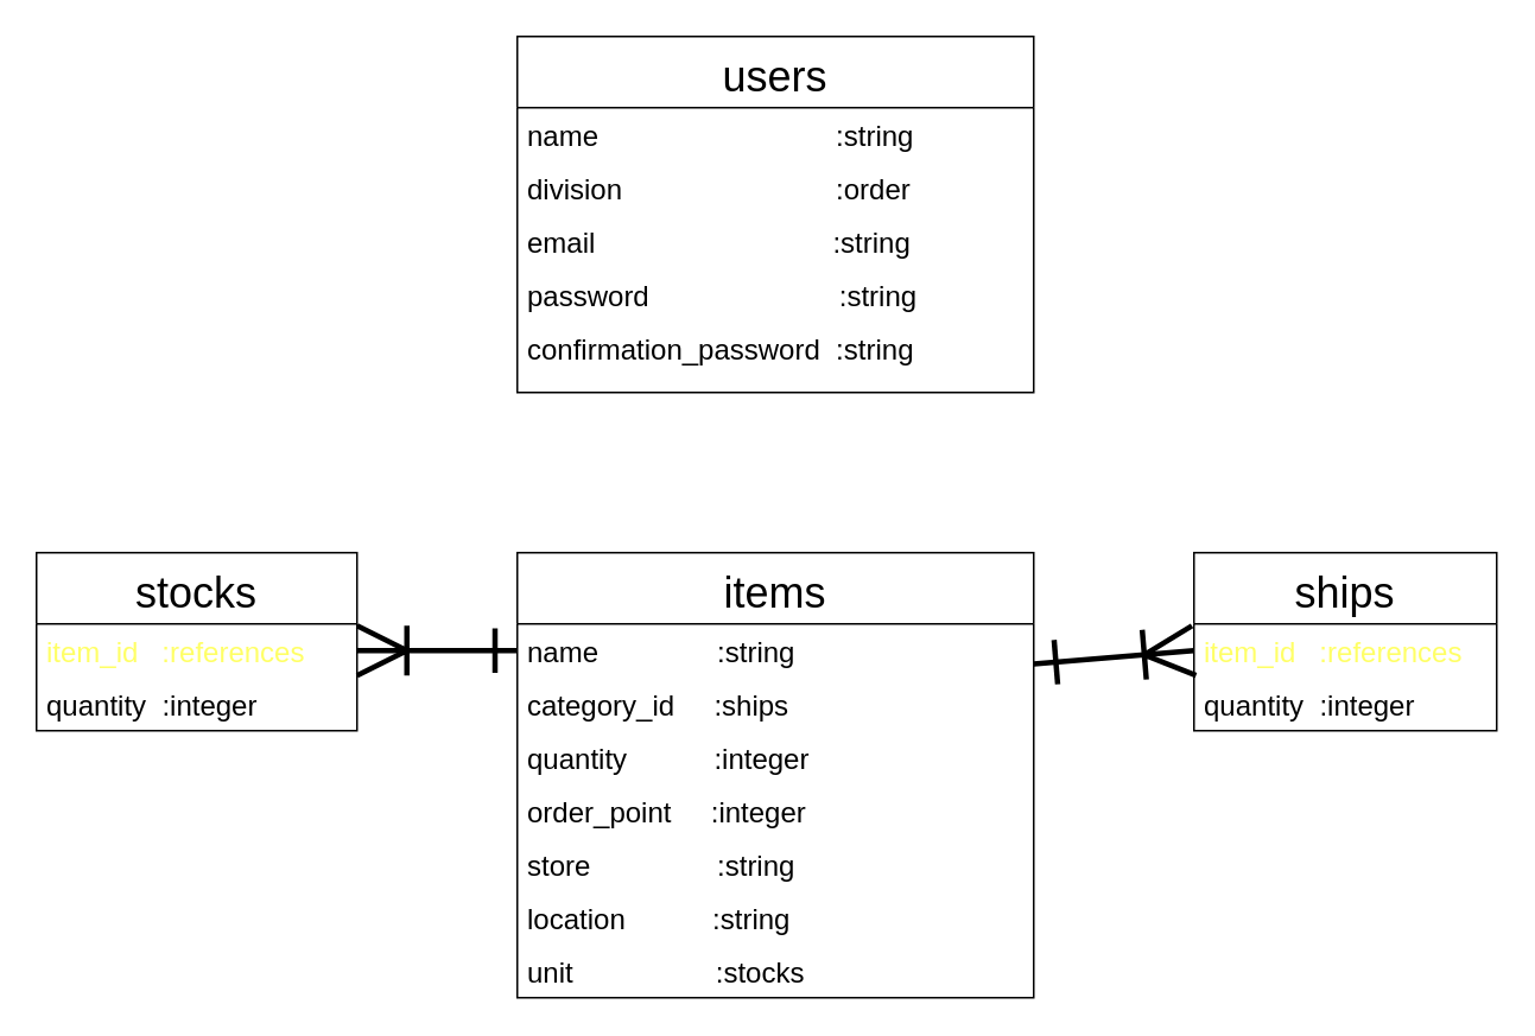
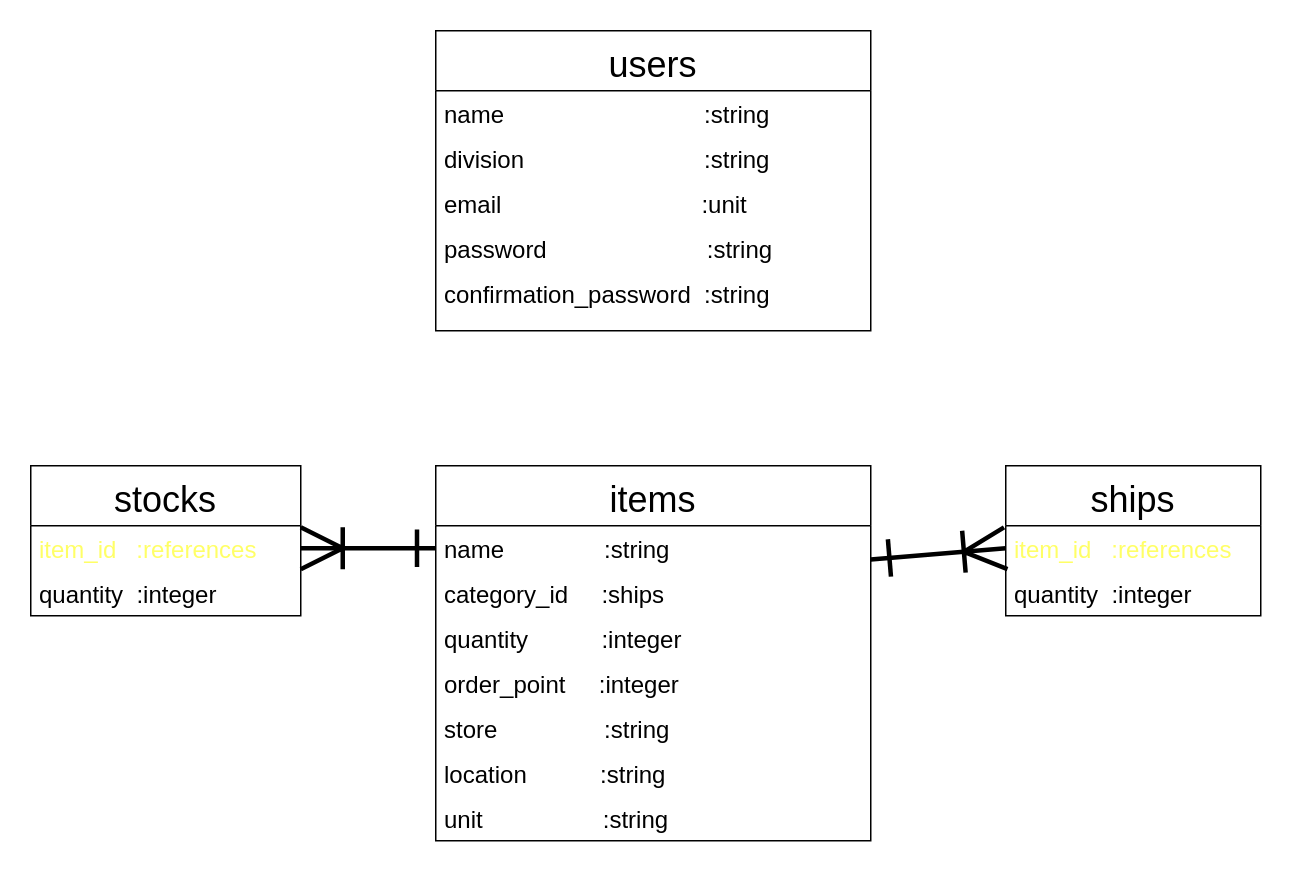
  <mxCell id="0" />
  <mxCell id="1" parent="0" />
  <mxCell id="2" value="items" style="swimlane;fontStyle=0;childLayout=stackLayout;horizontal=1;startSize=40;horizontalStack=0;resizeParent=1;resizeParentMax=0;resizeLast=0;collapsible=1;marginBottom=0;align=center;fontSize=24;" parent="1" vertex="1"><mxGeometry x="290" y="310" width="290" height="250" as="geometry" /></mxCell>
  <mxCell id="3" value="name               :string" style="text;strokeColor=none;fillColor=none;spacingLeft=4;spacingRight=4;overflow=hidden;rotatable=0;points=[[0,0.5],[1,0.5]];portConstraint=eastwest;fontSize=16;" parent="2" vertex="1"><mxGeometry y="40" width="290" height="30" as="geometry" /></mxCell>
  <mxCell id="4" value="category_id     :ships" style="text;strokeColor=none;fillColor=none;spacingLeft=4;spacingRight=4;overflow=hidden;rotatable=0;points=[[0,0.5],[1,0.5]];portConstraint=eastwest;fontSize=16;" parent="2" vertex="1"><mxGeometry y="70" width="290" height="30" as="geometry" /></mxCell>
  <mxCell id="5" value="quantity           :integer" style="text;strokeColor=none;fillColor=none;spacingLeft=4;spacingRight=4;overflow=hidden;rotatable=0;points=[[0,0.5],[1,0.5]];portConstraint=eastwest;fontSize=16;" parent="2" vertex="1"><mxGeometry y="100" width="290" height="30" as="geometry" /></mxCell>
  <mxCell id="6" value="order_point     :integer" style="text;strokeColor=none;fillColor=none;spacingLeft=4;spacingRight=4;overflow=hidden;rotatable=0;points=[[0,0.5],[1,0.5]];portConstraint=eastwest;fontSize=16;" parent="2" vertex="1"><mxGeometry y="130" width="290" height="30" as="geometry" /></mxCell>
  <mxCell id="7" value="store                :string" style="text;strokeColor=none;fillColor=none;spacingLeft=4;spacingRight=4;overflow=hidden;rotatable=0;points=[[0,0.5],[1,0.5]];portConstraint=eastwest;fontSize=16;" parent="2" vertex="1"><mxGeometry y="160" width="290" height="30" as="geometry" /></mxCell>
  <mxCell id="8" value="location           :string" style="text;strokeColor=none;fillColor=none;spacingLeft=4;spacingRight=4;overflow=hidden;rotatable=0;points=[[0,0.5],[1,0.5]];portConstraint=eastwest;fontSize=16;" parent="2" vertex="1"><mxGeometry y="190" width="290" height="30" as="geometry" /></mxCell>
- <mxCell id="9" value="unit                  :stocks" style="text;strokeColor=none;fillColor=none;spacingLeft=4;spacingRight=4;overflow=hidden;rotatable=0;points=[[0,0.5],[1,0.5]];portConstraint=eastwest;fontSize=16;" vertex="1" parent="2"><mxGeometry y="220" width="290" height="30" as="geometry" /></mxCell>
+ <mxCell id="9" value="unit                  :string" style="text;strokeColor=none;fillColor=none;spacingLeft=4;spacingRight=4;overflow=hidden;rotatable=0;points=[[0,0.5],[1,0.5]];portConstraint=eastwest;fontSize=16;" vertex="1" parent="2"><mxGeometry y="220" width="290" height="30" as="geometry" /></mxCell>
  <mxCell id="10" value="users" style="swimlane;fontStyle=0;childLayout=stackLayout;horizontal=1;startSize=40;horizontalStack=0;resizeParent=1;resizeParentMax=0;resizeLast=0;collapsible=1;marginBottom=0;align=center;fontSize=24;" parent="1" vertex="1"><mxGeometry x="290" y="20" width="290" height="200" as="geometry" /></mxCell>
  <mxCell id="11" value="name                              :string" style="text;strokeColor=none;fillColor=none;spacingLeft=4;spacingRight=4;overflow=hidden;rotatable=0;points=[[0,0.5],[1,0.5]];portConstraint=eastwest;fontSize=16;" parent="10" vertex="1"><mxGeometry y="40" width="290" height="30" as="geometry" /></mxCell>
- <mxCell id="12" value="division                           :order" style="text;strokeColor=none;fillColor=none;spacingLeft=4;spacingRight=4;overflow=hidden;rotatable=0;points=[[0,0.5],[1,0.5]];portConstraint=eastwest;fontSize=16;" parent="10" vertex="1"><mxGeometry y="70" width="290" height="30" as="geometry" /></mxCell>
- <mxCell id="13" value="email                              :string" style="text;strokeColor=none;fillColor=none;spacingLeft=4;spacingRight=4;overflow=hidden;rotatable=0;points=[[0,0.5],[1,0.5]];portConstraint=eastwest;fontSize=16;" parent="10" vertex="1"><mxGeometry y="100" width="290" height="30" as="geometry" /></mxCell>
+ <mxCell id="12" value="division                           :string" style="text;strokeColor=none;fillColor=none;spacingLeft=4;spacingRight=4;overflow=hidden;rotatable=0;points=[[0,0.5],[1,0.5]];portConstraint=eastwest;fontSize=16;" parent="10" vertex="1"><mxGeometry y="70" width="290" height="30" as="geometry" /></mxCell>
+ <mxCell id="13" value="email                              :unit" style="text;strokeColor=none;fillColor=none;spacingLeft=4;spacingRight=4;overflow=hidden;rotatable=0;points=[[0,0.5],[1,0.5]];portConstraint=eastwest;fontSize=16;" parent="10" vertex="1"><mxGeometry y="100" width="290" height="30" as="geometry" /></mxCell>
  <mxCell id="14" value="password                        :string    " style="text;strokeColor=none;fillColor=none;spacingLeft=4;spacingRight=4;overflow=hidden;rotatable=0;points=[[0,0.5],[1,0.5]];portConstraint=eastwest;fontSize=16;" parent="10" vertex="1"><mxGeometry y="130" width="290" height="30" as="geometry" /></mxCell>
  <mxCell id="15" value="confirmation_password  :string" style="text;strokeColor=none;fillColor=none;spacingLeft=4;spacingRight=4;overflow=hidden;rotatable=0;points=[[0,0.5],[1,0.5]];portConstraint=eastwest;fontSize=16;" parent="10" vertex="1"><mxGeometry y="160" width="290" height="40" as="geometry" /></mxCell>
  <mxCell id="16" value="stocks" style="swimlane;fontStyle=0;childLayout=stackLayout;horizontal=1;startSize=40;horizontalStack=0;resizeParent=1;resizeParentMax=0;resizeLast=0;collapsible=1;marginBottom=0;align=center;fontSize=24;" parent="1" vertex="1"><mxGeometry y="310" width="180" height="100" as="geometry" x="20" /></mxCell>
  <mxCell id="17" value="item_id   :references" style="text;strokeColor=none;fillColor=none;spacingLeft=4;spacingRight=4;overflow=hidden;rotatable=0;points=[[0,0.5],[1,0.5]];portConstraint=eastwest;fontSize=16;fontColor=#FFFF66;" parent="16" vertex="1"><mxGeometry y="40" width="180" height="30" as="geometry" /></mxCell>
  <mxCell id="18" value="quantity  :integer" style="text;strokeColor=none;fillColor=none;spacingLeft=4;spacingRight=4;overflow=hidden;rotatable=0;points=[[0,0.5],[1,0.5]];portConstraint=eastwest;fontSize=16;" parent="16" vertex="1"><mxGeometry y="70" width="180" height="30" as="geometry" /></mxCell>
  <mxCell id="19" value="ships" style="swimlane;fontStyle=0;childLayout=stackLayout;horizontal=1;startSize=40;horizontalStack=0;resizeParent=1;resizeParentMax=0;resizeLast=0;collapsible=1;marginBottom=0;align=center;fontSize=24;" parent="1" vertex="1"><mxGeometry x="670" y="310" width="170" height="100" as="geometry" /></mxCell>
  <mxCell id="20" value="item_id   :references" style="text;strokeColor=none;fillColor=none;spacingLeft=4;spacingRight=4;overflow=hidden;rotatable=0;points=[[0,0.5],[1,0.5]];portConstraint=eastwest;fontSize=16;fontColor=#FFFF66;" parent="19" vertex="1"><mxGeometry y="40" width="170" height="30" as="geometry" /></mxCell>
  <mxCell id="21" value="quantity  :integer" style="text;strokeColor=none;fillColor=none;spacingLeft=4;spacingRight=4;overflow=hidden;rotatable=0;points=[[0,0.5],[1,0.5]];portConstraint=eastwest;fontSize=16;" parent="19" vertex="1"><mxGeometry y="70" width="170" height="30" as="geometry" /></mxCell>
  <mxCell id="22" style="edgeStyle=none;html=1;exitX=0;exitY=0.5;exitDx=0;exitDy=0;entryX=1;entryY=0.25;entryDx=0;entryDy=0;fontSize=16;fontColor=#FFFF66;startArrow=ERoneToMany;startFill=0;endArrow=ERone;endFill=0;startSize=24;endSize=21;strokeWidth=3;" parent="1" source="20" target="2" edge="1"><mxGeometry relative="1" as="geometry" /></mxCell>
  <mxCell id="23" style="edgeStyle=none;html=1;exitX=1;exitY=0.5;exitDx=0;exitDy=0;entryX=0;entryY=0.5;entryDx=0;entryDy=0;fontSize=16;fontColor=#FFFF66;startArrow=ERoneToMany;startFill=0;endArrow=ERone;endFill=0;startSize=24;endSize=21;strokeWidth=3;" parent="1" source="17" target="3" edge="1"><mxGeometry relative="1" as="geometry" /></mxCell>
